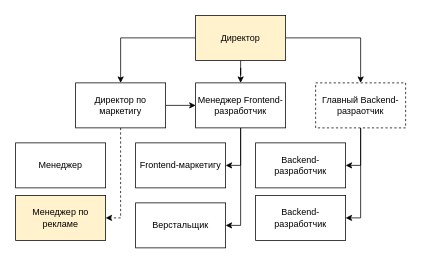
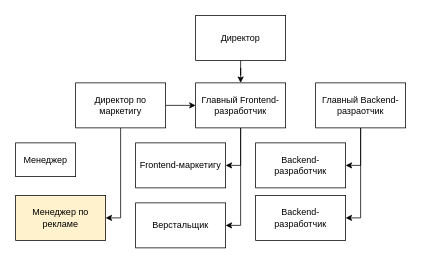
  <mxCell id="0" />
  <mxCell id="1" parent="0" />
- <mxCell id="2" style="edgeStyle=orthogonalEdgeStyle;rounded=0;orthogonalLoop=1;jettySize=auto;html=1;entryX=0.5;entryY=0;entryDx=0;entryDy=0;" edge="1" parent="1" source="5" target="8"><mxGeometry relative="1" as="geometry" /></mxCell>
  <mxCell id="3" style="edgeStyle=orthogonalEdgeStyle;rounded=0;orthogonalLoop=1;jettySize=auto;html=1;entryX=0.5;entryY=0;entryDx=0;entryDy=0;" edge="1" parent="1" source="5" target="11"><mxGeometry relative="1" as="geometry" /></mxCell>
- <mxCell id="4" style="edgeStyle=orthogonalEdgeStyle;rounded=0;orthogonalLoop=1;jettySize=auto;html=1;entryX=0.5;entryY=0;entryDx=0;entryDy=0;" edge="1" parent="1" source="5" target="14"><mxGeometry relative="1" as="geometry" /></mxCell>
- <mxCell id="5" value="Директор" style="rounded=0;whiteSpace=wrap;html=1;fillColor=#fff2cc;" vertex="1" parent="1"><mxGeometry x="260" y="20" width="120" height="60" as="geometry" /></mxCell>
+ <mxCell id="5" value="Директор" style="rounded=0;whiteSpace=wrap;html=1;" vertex="1" parent="1"><mxGeometry x="260" y="20" width="120" height="60" as="geometry" /></mxCell>
  <mxCell id="6" style="edgeStyle=orthogonalEdgeStyle;rounded=0;orthogonalLoop=1;jettySize=auto;html=1;" edge="1" parent="1" source="8" target="11"><mxGeometry relative="1" as="geometry" /></mxCell>
- <mxCell id="7" style="edgeStyle=orthogonalEdgeStyle;rounded=0;orthogonalLoop=1;jettySize=auto;html=1;entryX=1;entryY=0.5;entryDx=0;entryDy=0;dashed=1;" edge="1" parent="1" source="8" target="16"><mxGeometry relative="1" as="geometry" /></mxCell>
+ <mxCell id="7" style="edgeStyle=orthogonalEdgeStyle;rounded=0;orthogonalLoop=1;jettySize=auto;html=1;entryX=1;entryY=0.5;entryDx=0;entryDy=0;" edge="1" parent="1" source="8" target="16"><mxGeometry relative="1" as="geometry" /></mxCell>
  <mxCell id="8" value="Директор по маркетигу" style="rounded=0;whiteSpace=wrap;html=1;" vertex="1" parent="1"><mxGeometry x="100" y="110" width="120" height="60" as="geometry" /></mxCell>
  <mxCell id="9" style="edgeStyle=orthogonalEdgeStyle;rounded=0;orthogonalLoop=1;jettySize=auto;html=1;entryX=1;entryY=0.5;entryDx=0;entryDy=0;" edge="1" parent="1" source="11" target="17"><mxGeometry relative="1" as="geometry" /></mxCell>
  <mxCell id="10" style="edgeStyle=orthogonalEdgeStyle;rounded=0;orthogonalLoop=1;jettySize=auto;html=1;entryX=1;entryY=0.5;entryDx=0;entryDy=0;" edge="1" parent="1" source="11" target="18"><mxGeometry relative="1" as="geometry" /></mxCell>
- <mxCell id="11" value="Менеджер Frontend-разработчик" style="rounded=0;whiteSpace=wrap;html=1;" vertex="1" parent="1"><mxGeometry x="260" y="110" width="120" height="60" as="geometry" /></mxCell>
+ <mxCell id="11" value="Главный Frontend-разработчик" style="rounded=0;whiteSpace=wrap;html=1;" vertex="1" parent="1"><mxGeometry x="260" y="110" width="120" height="60" as="geometry" /></mxCell>
  <mxCell id="12" style="edgeStyle=orthogonalEdgeStyle;rounded=0;orthogonalLoop=1;jettySize=auto;html=1;entryX=1;entryY=0.5;entryDx=0;entryDy=0;" edge="1" parent="1" source="14" target="19"><mxGeometry relative="1" as="geometry" /></mxCell>
  <mxCell id="13" style="edgeStyle=orthogonalEdgeStyle;rounded=0;orthogonalLoop=1;jettySize=auto;html=1;entryX=1;entryY=0.5;entryDx=0;entryDy=0;" edge="1" parent="1" source="14" target="20"><mxGeometry relative="1" as="geometry" /></mxCell>
- <mxCell id="14" value="Главный Backend-разраотчик" style="rounded=0;whiteSpace=wrap;html=1;dashed=1;" vertex="1" parent="1"><mxGeometry x="420" y="110" width="120" height="60" as="geometry" /></mxCell>
- <mxCell id="15" value="Менеджер" style="rounded=0;whiteSpace=wrap;html=1;" vertex="1" parent="1"><mxGeometry x="20" y="190" width="120" height="60" as="geometry" /></mxCell>
+ <mxCell id="14" value="Главный Backend-разраотчик" style="rounded=0;whiteSpace=wrap;html=1;" vertex="1" parent="1"><mxGeometry x="420" y="110" width="120" height="60" as="geometry" /></mxCell>
+ <mxCell id="15" value="Менеджер" style="rounded=0;whiteSpace=wrap;html=1;" vertex="1" parent="1"><mxGeometry x="20" y="190" width="80" height="45" as="geometry" /></mxCell>
  <mxCell id="16" value="Менеджер по рекламе" style="rounded=0;whiteSpace=wrap;html=1;fillColor=#fff2cc;" vertex="1" parent="1"><mxGeometry x="20" y="260" width="120" height="60" as="geometry" /></mxCell>
  <mxCell id="17" value="Frontend-маркетигу" style="rounded=0;whiteSpace=wrap;html=1;" vertex="1" parent="1"><mxGeometry x="180" y="190" width="120" height="60" as="geometry" /></mxCell>
  <mxCell id="18" value="Верстальщик" style="rounded=0;whiteSpace=wrap;html=1;" vertex="1" parent="1"><mxGeometry x="180" y="270" width="120" height="60" as="geometry" /></mxCell>
  <mxCell id="19" value="Backend-разработчик" style="rounded=0;whiteSpace=wrap;html=1;" vertex="1" parent="1"><mxGeometry x="340" y="190" width="120" height="60" as="geometry" /></mxCell>
  <mxCell id="20" value="Backend-разработчик" style="rounded=0;whiteSpace=wrap;html=1;" vertex="1" parent="1"><mxGeometry x="340" y="260" width="120" height="60" as="geometry" /></mxCell>
